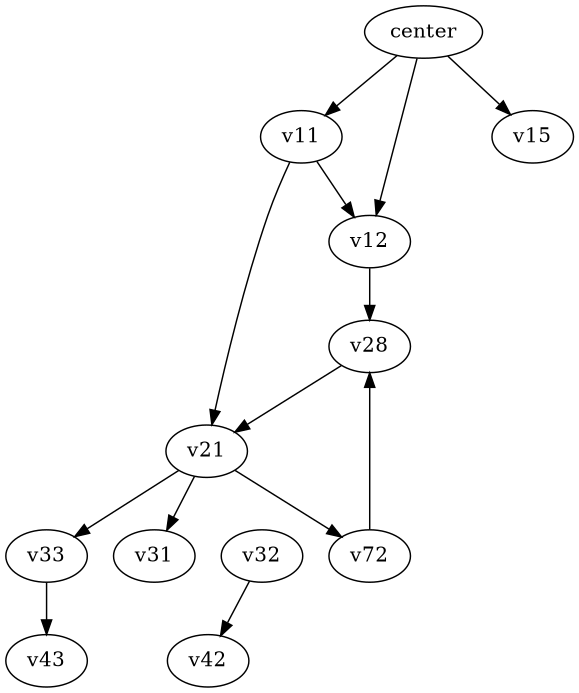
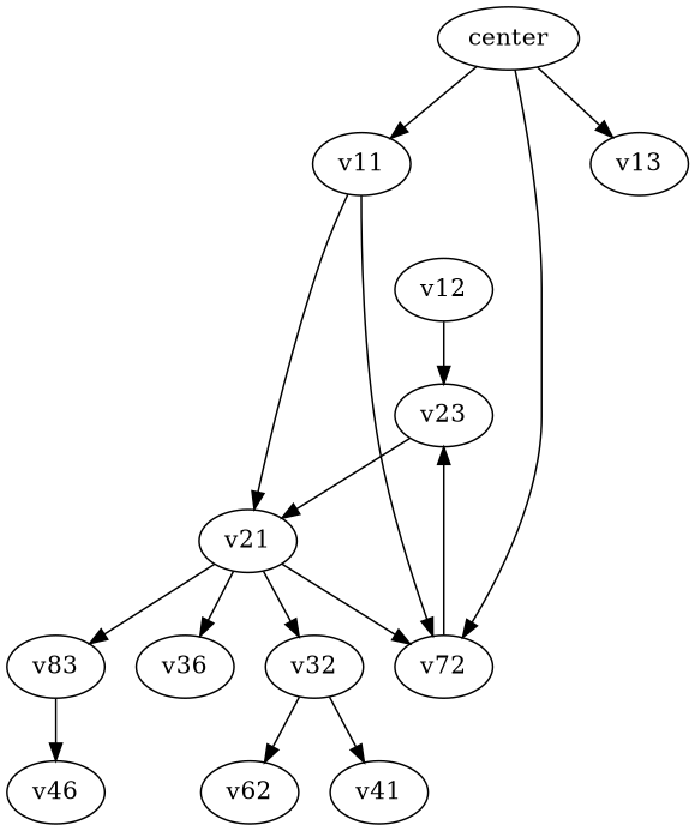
  digraph {
    center
    v11
    v12
-   v13 [label=v15]
+   v13
    v21
    n6 [label=v72]
-   v23 [label=v28]
-   v31
+   v23
+   v31 [label=v36]
    v32
-   v33
-   v42
-   v43
+   v33 [label=v83]
+   v41
+   v42 [label=v62]
+   v43 [label=v46]
    center -> v11
-   center -> v12
+   center -> n6
    center -> v13
    v11 -> v21
-   v11 -> v12
+   v11 -> n6
    v12 -> v23
    v21 -> n6
    v21 -> v31
+   v21 -> v32
    v21 -> v33
    n6 -> v23
    v23 -> v21
+   v32 -> v41
    v32 -> v42
    v33 -> v43
  }
